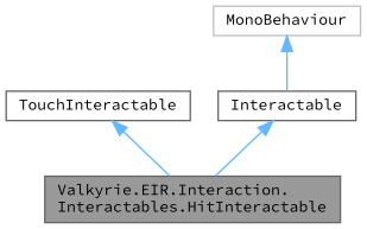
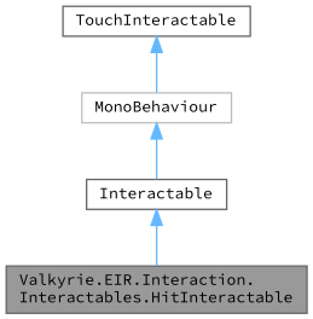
  digraph {
    fontname="Source Code Pro"
    node [color=gray40 fillcolor=white fontname="Source Code Pro" fontsize=10 shape=box style=filled]
    edge [color=steelblue1 dir=back fontname="Source Code Pro" fontsize=10 labelfontname=Helvetica labelfontsize=10 style=solid]
    n1 [fillcolor=grey60 fontcolor=black height=0.2 label="Valkyrie.EIR.Interaction.\lInteractables.HitInteractable" width=0.4]
    n2 [height=0.2 label=TouchInteractable width=0.4]
    n3 [height=0.2 label=Interactable width=0.4]
    n4 [color=grey75 height=0.2 label=MonoBehaviour width=0.4]
-   n2 -> n1
+   n2 -> n4
    n3 -> n1
    n4 -> n3
  }
